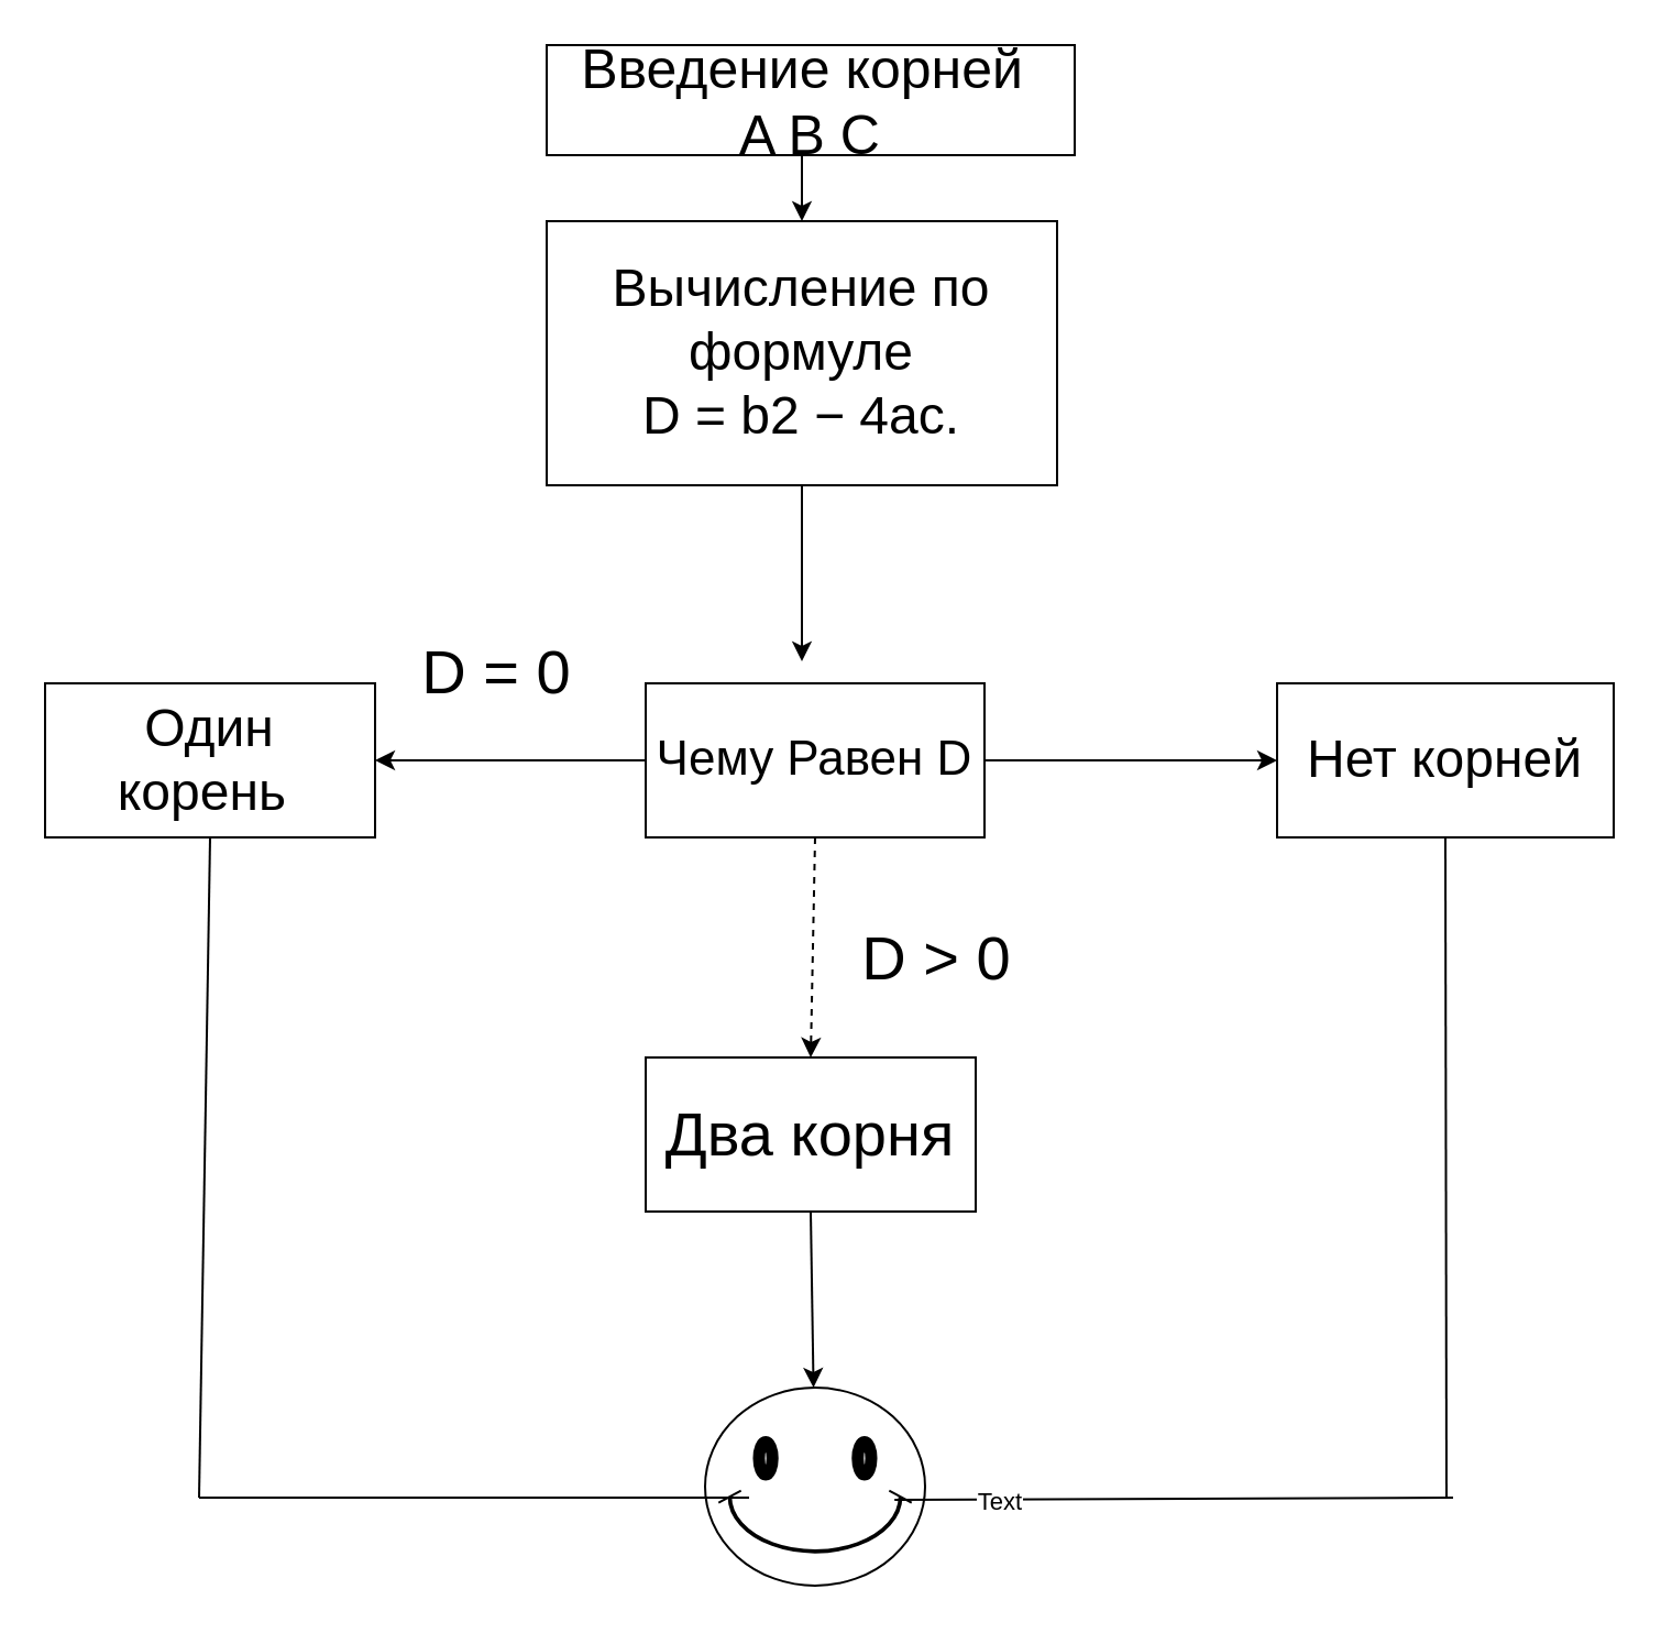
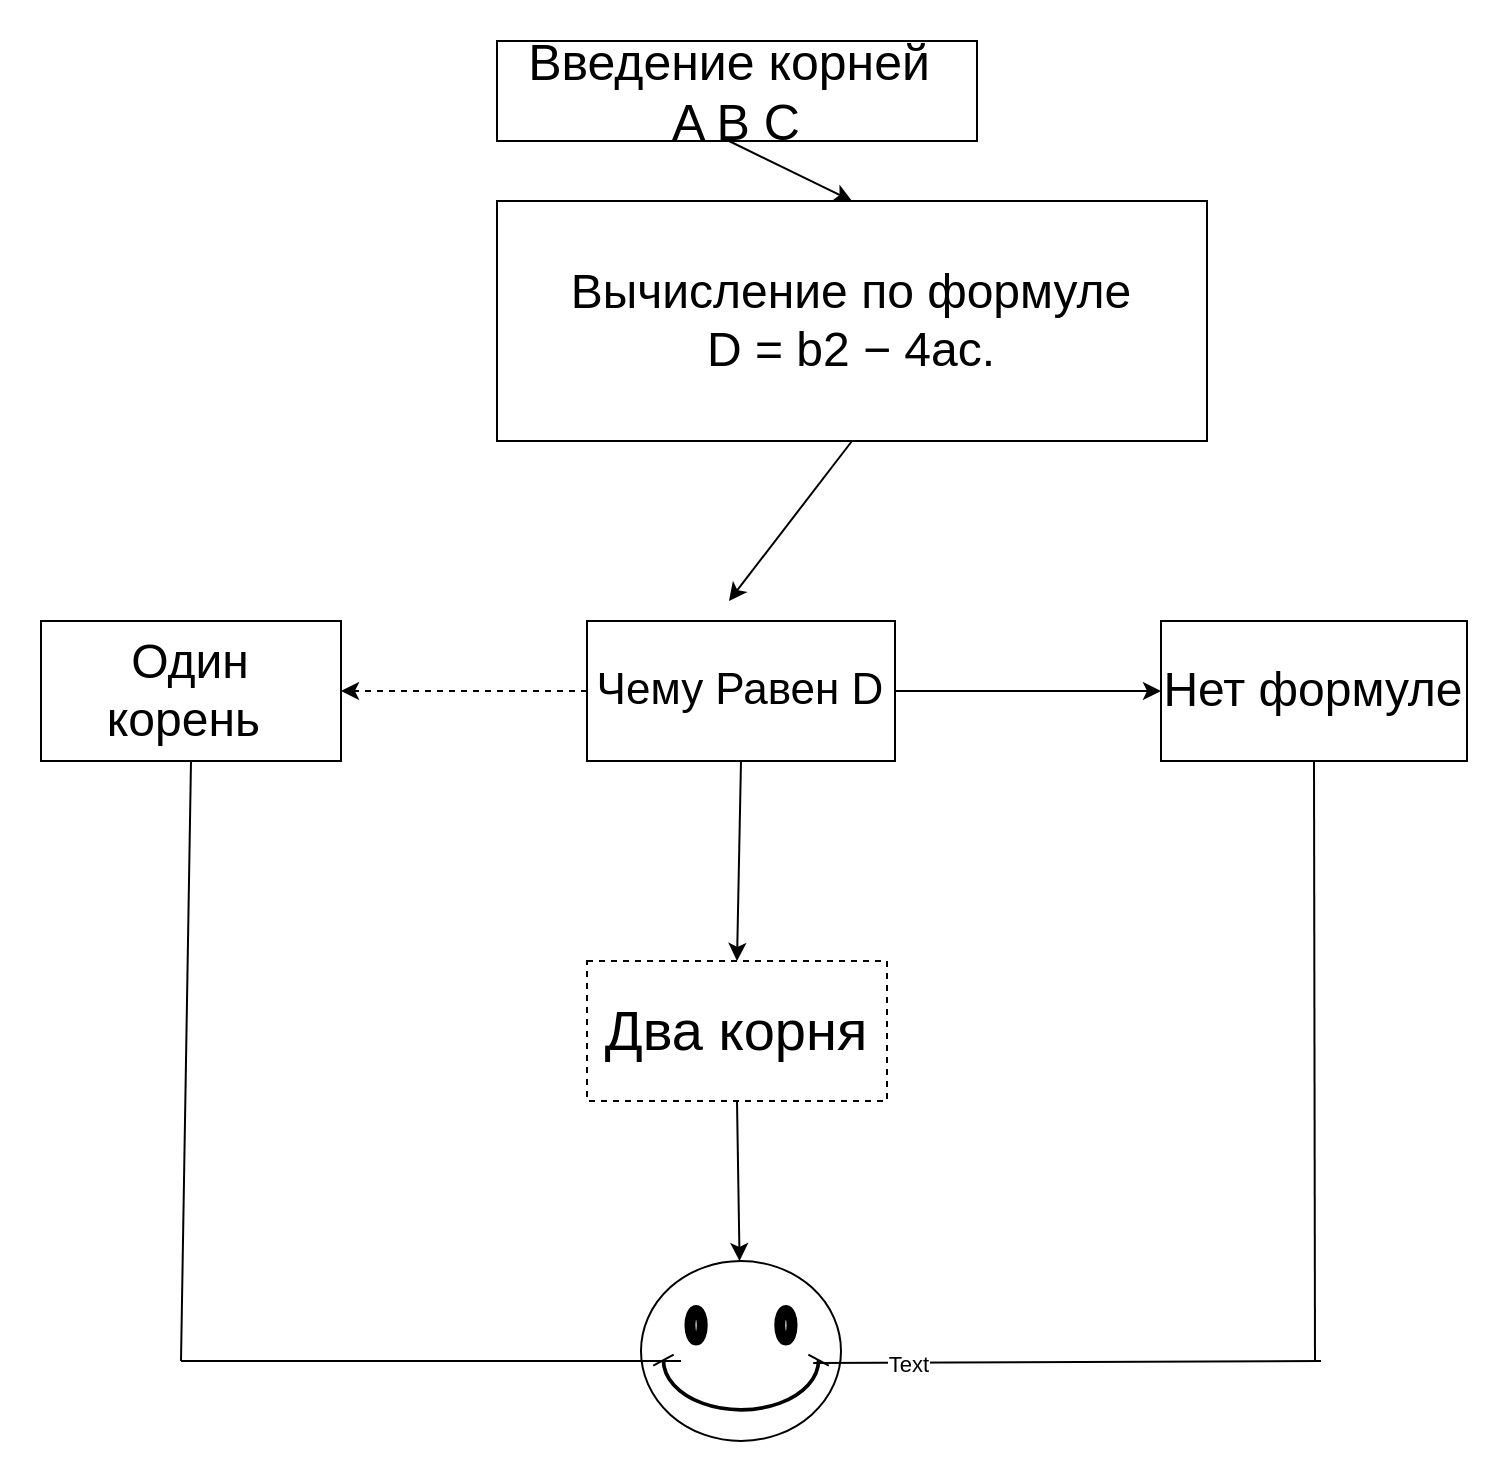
  <mxCell id="0" />
  <mxCell id="1" parent="0" />
  <mxCell id="2" value="&lt;font style=&quot;font-size: 25px;&quot;&gt;Введение корней&amp;nbsp;&lt;br&gt;A B C&lt;/font&gt;" style="rounded=0;whiteSpace=wrap;html=1;" parent="1" vertex="1"><mxGeometry x="248" width="240" height="50" as="geometry" y="20" /></mxCell>
- <mxCell id="3" value="&lt;font style=&quot;font-size: 24px;&quot;&gt;Нет корней&lt;/font&gt;" style="rounded=0;whiteSpace=wrap;html=1;" parent="1" vertex="1"><mxGeometry x="580" y="310" width="153" height="70" as="geometry" /></mxCell>
+ <mxCell id="3" value="&lt;font style=&quot;font-size: 24px;&quot;&gt;Нет формуле&lt;/font&gt;" style="rounded=0;whiteSpace=wrap;html=1;" parent="1" vertex="1"><mxGeometry x="580" y="310" width="153" height="70" as="geometry" /></mxCell>
  <mxCell id="4" value="" style="edgeStyle=orthogonalEdgeStyle;rounded=0;orthogonalLoop=1;jettySize=auto;html=1;exitX=0.5;exitY=0;exitDx=0;exitDy=0;entryX=0.5;entryY=0;entryDx=0;entryDy=0;" parent="1" source="5" target="5" edge="1"><mxGeometry relative="1" as="geometry" /></mxCell>
  <mxCell id="5" value="&lt;font style=&quot;font-size: 22px;&quot;&gt;Чему Равен D&lt;/font&gt;" style="rounded=0;whiteSpace=wrap;html=1;" parent="1" vertex="1"><mxGeometry x="293" y="310" width="154" height="70" as="geometry" /></mxCell>
  <mxCell id="6" value="&lt;font style=&quot;font-size: 24px;&quot;&gt;Один корень&amp;nbsp;&lt;/font&gt;" style="rounded=0;whiteSpace=wrap;html=1;" parent="1" vertex="1"><mxGeometry x="20" y="310" width="150" height="70" as="geometry" /></mxCell>
  <mxCell id="7" value="" style="endArrow=classic;html=1;rounded=0;exitX=1;exitY=0.5;exitDx=0;exitDy=0;entryX=0;entryY=0.5;entryDx=0;entryDy=0;" parent="1" source="5" edge="1"><mxGeometry width="50" height="50" relative="1" as="geometry"><mxPoint x="190" y="620" as="sourcePoint" /><mxPoint x="580" y="345" as="targetPoint" /></mxGeometry></mxCell>
- <mxCell id="8" value="" style="endArrow=classic;html=1;rounded=0;entryX=1;entryY=0.5;entryDx=0;entryDy=0;exitX=0;exitY=0.5;exitDx=0;exitDy=0;" parent="1" source="5" target="6" edge="1"><mxGeometry width="50" height="50" relative="1" as="geometry"><mxPoint x="240" y="300" as="sourcePoint" /><mxPoint x="240" y="570" as="targetPoint" /></mxGeometry></mxCell>
- <mxCell id="9" value="&lt;font style=&quot;font-size: 28px;&quot;&gt;Два корня&lt;/font&gt;" style="rounded=0;whiteSpace=wrap;html=1;" parent="1" vertex="1"><mxGeometry x="293" y="480" width="150" height="70" as="geometry" /></mxCell>
+ <mxCell id="8" value="" style="endArrow=classic;html=1;rounded=0;entryX=1;entryY=0.5;entryDx=0;entryDy=0;exitX=0;exitY=0.5;exitDx=0;exitDy=0;dashed=1;" parent="1" source="5" target="6" edge="1"><mxGeometry width="50" height="50" relative="1" as="geometry"><mxPoint x="240" y="300" as="sourcePoint" /><mxPoint x="240" y="570" as="targetPoint" /></mxGeometry></mxCell>
+ <mxCell id="9" value="&lt;font style=&quot;font-size: 28px;&quot;&gt;Два корня&lt;/font&gt;" style="rounded=0;whiteSpace=wrap;html=1;dashed=1;" parent="1" vertex="1"><mxGeometry x="293" y="480" width="150" height="70" as="geometry" /></mxCell>
  <mxCell id="10" style="edgeStyle=orthogonalEdgeStyle;rounded=0;orthogonalLoop=1;jettySize=auto;html=1;exitX=0.5;exitY=1;exitDx=0;exitDy=0;" parent="1" source="9" target="9" edge="1"><mxGeometry relative="1" as="geometry" /></mxCell>
- <mxCell id="11" value="" style="endArrow=classic;html=1;rounded=0;exitX=0.5;exitY=1;exitDx=0;exitDy=0;entryX=0.5;entryY=0;entryDx=0;entryDy=0;dashed=1;" parent="1" source="5" target="9" edge="1"><mxGeometry width="50" height="50" relative="1" as="geometry"><mxPoint x="190" y="600" as="sourcePoint" /><mxPoint x="240" y="550" as="targetPoint" /></mxGeometry></mxCell>
+ <mxCell id="11" value="" style="endArrow=classic;html=1;rounded=0;exitX=0.5;exitY=1;exitDx=0;exitDy=0;entryX=0.5;entryY=0;entryDx=0;entryDy=0;" parent="1" source="5" target="9" edge="1"><mxGeometry width="50" height="50" relative="1" as="geometry"><mxPoint x="190" y="600" as="sourcePoint" /><mxPoint x="240" y="550" as="targetPoint" /></mxGeometry></mxCell>
  <mxCell id="12" value="" style="endArrow=none;html=1;rounded=0;exitX=0.5;exitY=1;exitDx=0;exitDy=0;" parent="1" source="6" edge="1"><mxGeometry width="50" height="50" relative="1" as="geometry"><mxPoint x="190" y="600" as="sourcePoint" /><mxPoint x="90" y="680" as="targetPoint" /></mxGeometry></mxCell>
  <mxCell id="13" value="" style="endArrow=none;html=1;rounded=0;exitX=0.5;exitY=1;exitDx=0;exitDy=0;" parent="1" edge="1"><mxGeometry width="50" height="50" relative="1" as="geometry"><mxPoint x="656.5" y="380" as="sourcePoint" /><mxPoint x="657" y="680" as="targetPoint" /></mxGeometry></mxCell>
  <mxCell id="14" value="" style="verticalLabelPosition=bottom;verticalAlign=top;html=1;shape=mxgraph.basic.smiley" parent="1" vertex="1"><mxGeometry x="320" y="630" width="100" height="90" as="geometry" /></mxCell>
  <mxCell id="15" value="" style="endArrow=none;html=1;rounded=0;entryX=0.2;entryY=0.556;entryDx=0;entryDy=0;entryPerimeter=0;" parent="1" target="14" edge="1"><mxGeometry width="50" height="50" relative="1" as="geometry"><mxPoint x="90" y="680" as="sourcePoint" /><mxPoint x="240" y="550" as="targetPoint" /></mxGeometry></mxCell>
  <mxCell id="16" value="" style="endArrow=none;html=1;rounded=0;entryX=0.861;entryY=0.567;entryDx=0;entryDy=0;entryPerimeter=0;" parent="1" target="14" edge="1"><mxGeometry width="50" height="50" relative="1" as="geometry"><mxPoint x="660" y="680" as="sourcePoint" /><mxPoint x="240" y="550" as="targetPoint" /></mxGeometry></mxCell>
  <mxCell id="17" value="Text" style="edgeLabel;html=1;align=center;verticalAlign=middle;resizable=0;points=[];" parent="16" vertex="1" connectable="0"><mxGeometry x="0.627" y="1" relative="1" as="geometry"><mxPoint as="offset" /></mxGeometry></mxCell>
- <mxCell id="18" value="&lt;font style=&quot;font-size: 24px;&quot;&gt;Вычисление по формуле&lt;br&gt;D = b2 − 4ac.&lt;/font&gt;" style="rounded=0;whiteSpace=wrap;html=1;" parent="1" vertex="1"><mxGeometry x="248" y="100" width="232" height="120" as="geometry" /></mxCell>
+ <mxCell id="18" value="&lt;font style=&quot;font-size: 24px;&quot;&gt;Вычисление по формуле&lt;br&gt;D = b2 − 4ac.&lt;/font&gt;" style="rounded=0;whiteSpace=wrap;html=1;" parent="1" vertex="1"><mxGeometry x="248" y="100" width="355" height="120" as="geometry" /></mxCell>
  <mxCell id="19" value="" style="endArrow=classic;html=1;rounded=0;entryX=0.5;entryY=0;entryDx=0;entryDy=0;" parent="1" target="18" edge="1"><mxGeometry width="50" height="50" relative="1" as="geometry"><mxPoint x="364" y="70" as="sourcePoint" /><mxPoint x="240" y="420" as="targetPoint" /></mxGeometry></mxCell>
  <mxCell id="20" value="" style="endArrow=classic;html=1;rounded=0;exitX=0.5;exitY=1;exitDx=0;exitDy=0;" parent="1" source="18" edge="1"><mxGeometry width="50" height="50" relative="1" as="geometry"><mxPoint x="190" y="470" as="sourcePoint" /><mxPoint x="364" y="300" as="targetPoint" /></mxGeometry></mxCell>
  <mxCell id="21" value="" style="endArrow=classic;html=1;rounded=0;exitX=0.5;exitY=1;exitDx=0;exitDy=0;" parent="1" source="9" target="14" edge="1"><mxGeometry width="50" height="50" relative="1" as="geometry"><mxPoint x="190" y="470" as="sourcePoint" /><mxPoint x="240" y="420" as="targetPoint" /></mxGeometry></mxCell>
- <mxCell id="22" value="&lt;font style=&quot;font-size: 28px;&quot;&gt;D = 0&lt;/font&gt;" style="text;html=1;align=center;verticalAlign=middle;resizable=0;points=[];autosize=1;strokeColor=none;fillColor=none;" vertex="1" parent="1"><mxGeometry x="180" y="280" width="90" height="50" as="geometry" /></mxCell>
- <mxCell id="23" value="&lt;font style=&quot;font-size: 28px;&quot;&gt;D &amp;gt; 0&lt;/font&gt;" style="text;html=1;align=center;verticalAlign=middle;resizable=0;points=[];autosize=1;strokeColor=none;fillColor=none;" vertex="1" parent="1"><mxGeometry x="380" y="410" width="90" height="50" as="geometry" /></mxCell>
